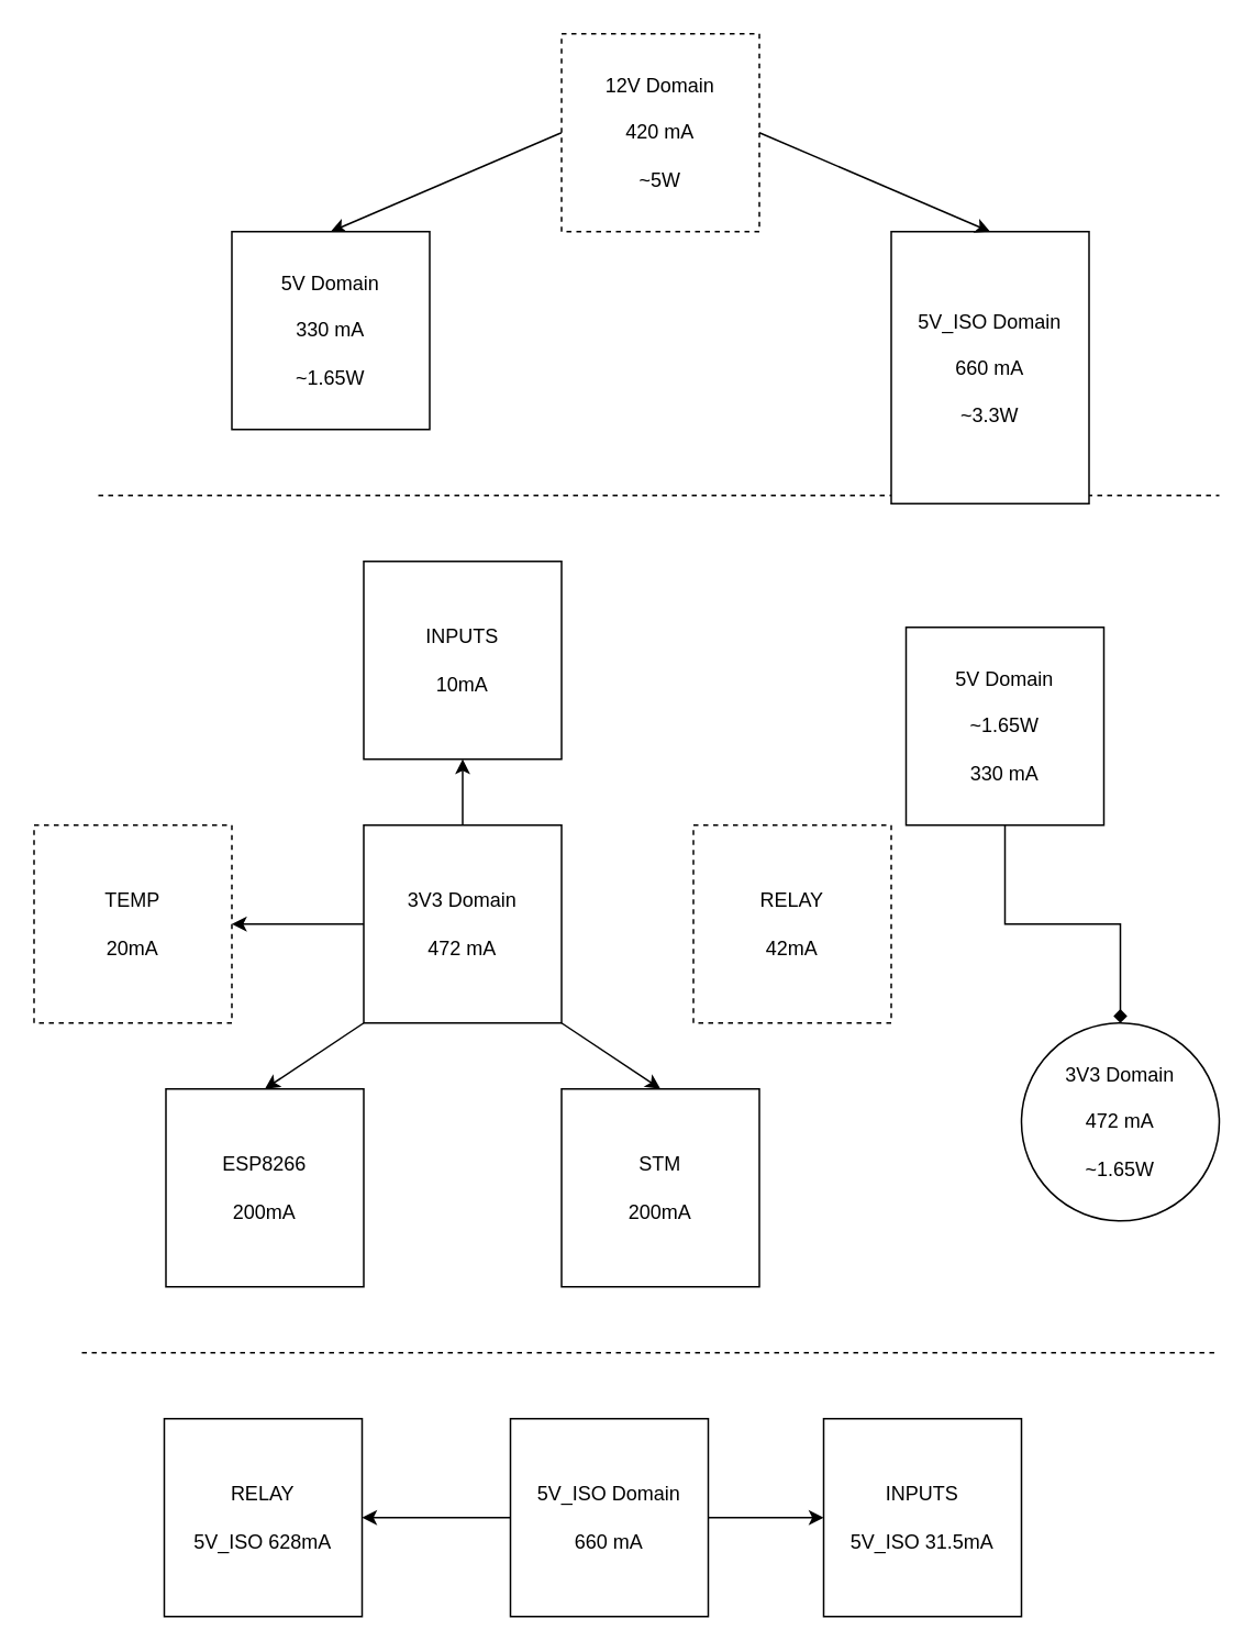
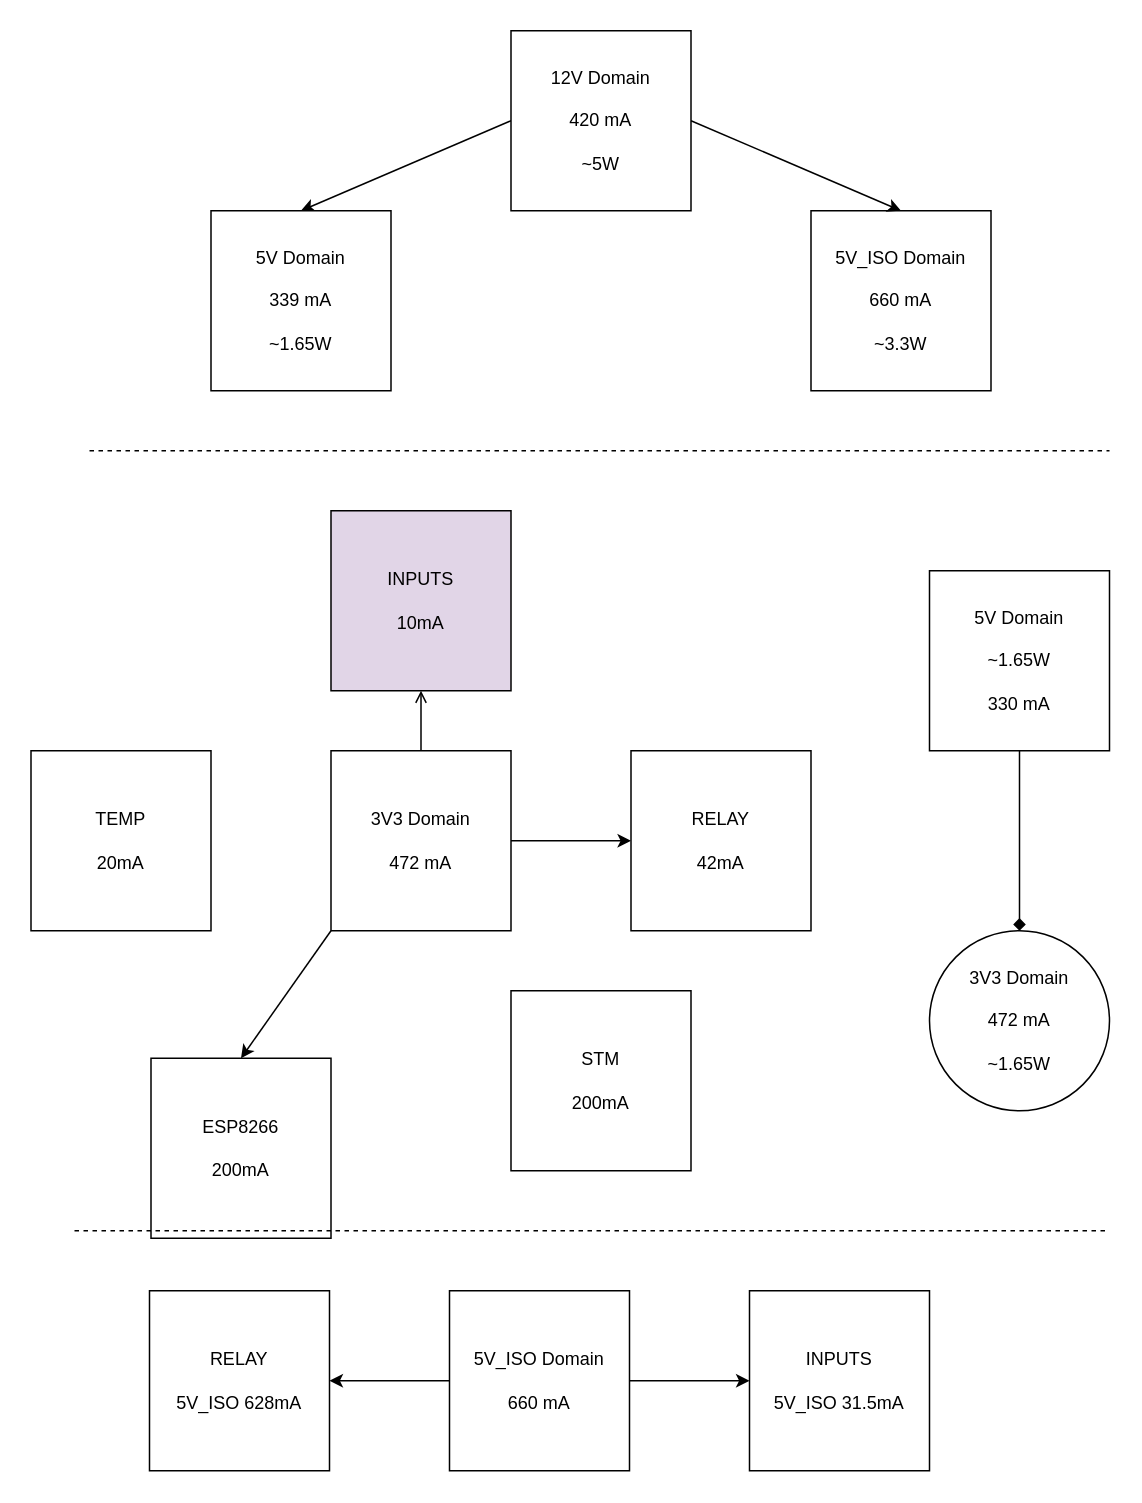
  <mxCell id="0" />
  <mxCell id="1" parent="0" />
  <mxCell id="2" value="RELAY&lt;br&gt;&lt;br&gt;5V_ISO 628mA" style="rounded=0;whiteSpace=wrap;html=1;" parent="1" vertex="1"><mxGeometry x="99" y="860" width="120" height="120" as="geometry" /></mxCell>
  <mxCell id="3" value="INPUTS&lt;br&gt;&lt;br&gt;5V_ISO 31.5mA" style="rounded=0;whiteSpace=wrap;html=1;" parent="1" vertex="1"><mxGeometry x="499" y="860" width="120" height="120" as="geometry" /></mxCell>
- <mxCell id="4" value="TEMP&lt;br&gt;&lt;br&gt;20mA" style="rounded=0;whiteSpace=wrap;html=1;dashed=1;" parent="1" vertex="1"><mxGeometry x="20" y="500" width="120" height="120" as="geometry" /></mxCell>
- <mxCell id="5" value="ESP8266&lt;br&gt;&lt;br&gt;200mA" style="rounded=0;whiteSpace=wrap;html=1;" parent="1" vertex="1"><mxGeometry x="100" y="660" width="120" height="120" as="geometry" /></mxCell>
+ <mxCell id="4" value="TEMP&lt;br&gt;&lt;br&gt;20mA" style="rounded=0;whiteSpace=wrap;html=1;" parent="1" vertex="1"><mxGeometry x="20" y="500" width="120" height="120" as="geometry" /></mxCell>
+ <mxCell id="5" value="ESP8266&lt;br&gt;&lt;br&gt;200mA" style="rounded=0;whiteSpace=wrap;html=1;" parent="1" vertex="1"><mxGeometry x="100" y="705" width="120" height="120" as="geometry" /></mxCell>
  <mxCell id="6" value="STM&lt;br&gt;&lt;br&gt;200mA" style="rounded=0;whiteSpace=wrap;html=1;" parent="1" vertex="1"><mxGeometry x="340" y="660" width="120" height="120" as="geometry" /></mxCell>
- <mxCell id="7" style="edgeStyle=orthogonalEdgeStyle;rounded=0;orthogonalLoop=1;jettySize=auto;html=1;exitX=0.5;exitY=0;exitDx=0;exitDy=0;entryX=0.5;entryY=1;entryDx=0;entryDy=0;" parent="1" source="12" target="14" edge="1"><mxGeometry relative="1" as="geometry" /></mxCell>
- <mxCell id="8" style="edgeStyle=orthogonalEdgeStyle;rounded=0;orthogonalLoop=1;jettySize=auto;html=1;exitX=0;exitY=0.5;exitDx=0;exitDy=0;entryX=1;entryY=0.5;entryDx=0;entryDy=0;" parent="1" source="12" target="4" edge="1"><mxGeometry relative="1" as="geometry" /></mxCell>
+ <mxCell id="7" style="edgeStyle=orthogonalEdgeStyle;rounded=0;orthogonalLoop=1;jettySize=auto;html=1;exitX=0.5;exitY=0;exitDx=0;exitDy=0;entryX=0.5;entryY=1;entryDx=0;entryDy=0;endArrow=open;" parent="1" source="12" target="14" edge="1"><mxGeometry relative="1" as="geometry" /></mxCell>
+ <mxCell id="9" style="edgeStyle=orthogonalEdgeStyle;rounded=0;orthogonalLoop=1;jettySize=auto;html=1;exitX=1;exitY=0.5;exitDx=0;exitDy=0;entryX=0;entryY=0.5;entryDx=0;entryDy=0;" parent="1" source="12" target="13" edge="1"><mxGeometry relative="1" as="geometry" /></mxCell>
  <mxCell id="10" style="rounded=0;orthogonalLoop=1;jettySize=auto;html=1;exitX=0;exitY=1;exitDx=0;exitDy=0;entryX=0.5;entryY=0;entryDx=0;entryDy=0;" parent="1" source="12" target="5" edge="1"><mxGeometry relative="1" as="geometry" /></mxCell>
- <mxCell id="11" style="edgeStyle=none;rounded=0;orthogonalLoop=1;jettySize=auto;html=1;exitX=1;exitY=1;exitDx=0;exitDy=0;entryX=0.5;entryY=0;entryDx=0;entryDy=0;" parent="1" source="12" target="6" edge="1"><mxGeometry relative="1" as="geometry" /></mxCell>
  <mxCell id="12" value="3V3 Domain&lt;br&gt;&lt;br&gt;472 mA&lt;br&gt;" style="rounded=0;whiteSpace=wrap;html=1;" parent="1" vertex="1"><mxGeometry x="220" y="500" width="120" height="120" as="geometry" /></mxCell>
- <mxCell id="13" value="RELAY&lt;br&gt;&lt;br&gt;42mA" style="rounded=0;whiteSpace=wrap;html=1;dashed=1;" parent="1" vertex="1"><mxGeometry x="420" y="500" width="120" height="120" as="geometry" /></mxCell>
- <mxCell id="14" value="INPUTS&lt;br&gt;&lt;br&gt;10mA" style="rounded=0;whiteSpace=wrap;html=1;" parent="1" vertex="1"><mxGeometry x="220" y="340" width="120" height="120" as="geometry" /></mxCell>
+ <mxCell id="13" value="RELAY&lt;br&gt;&lt;br&gt;42mA" style="rounded=0;whiteSpace=wrap;html=1;" parent="1" vertex="1"><mxGeometry x="420" y="500" width="120" height="120" as="geometry" /></mxCell>
+ <mxCell id="14" value="INPUTS&lt;br&gt;&lt;br&gt;10mA" style="rounded=0;whiteSpace=wrap;html=1;fillColor=#e1d5e7;" parent="1" vertex="1"><mxGeometry x="220" y="340" width="120" height="120" as="geometry" /></mxCell>
  <mxCell id="15" style="edgeStyle=none;rounded=0;orthogonalLoop=1;jettySize=auto;html=1;exitX=0;exitY=0.5;exitDx=0;exitDy=0;entryX=1;entryY=0.5;entryDx=0;entryDy=0;" parent="1" source="17" target="2" edge="1"><mxGeometry relative="1" as="geometry" /></mxCell>
  <mxCell id="16" style="edgeStyle=none;rounded=0;orthogonalLoop=1;jettySize=auto;html=1;exitX=1;exitY=0.5;exitDx=0;exitDy=0;entryX=0;entryY=0.5;entryDx=0;entryDy=0;" parent="1" source="17" target="3" edge="1"><mxGeometry relative="1" as="geometry" /></mxCell>
- <mxCell id="17" value="5V_ISO Domain&lt;br&gt;&lt;br&gt;660 mA" style="rounded=0;whiteSpace=wrap;html=1;" parent="1" vertex="1"><mxGeometry x="309" y="860" width="120" height="120" as="geometry" /></mxCell>
+ <mxCell id="17" value="5V_ISO Domain&lt;br&gt;&lt;br&gt;660 mA" style="rounded=0;whiteSpace=wrap;html=1;" parent="1" vertex="1"><mxGeometry x="299" y="860" width="120" height="120" as="geometry" /></mxCell>
  <mxCell id="18" value="3V3 Domain&lt;br&gt;&lt;br&gt;472 mA&lt;br&gt;&lt;br&gt;~1.65W" style="ellipse;whiteSpace=wrap;html=1;" parent="1" vertex="1"><mxGeometry x="619" y="620" width="120" height="120" as="geometry" /></mxCell>
  <mxCell id="19" value="" style="endArrow=none;dashed=1;html=1;rounded=0;" parent="1" edge="1"><mxGeometry width="50" height="50" relative="1" as="geometry"><mxPoint x="59" y="300" as="sourcePoint" /><mxPoint x="739" y="300" as="targetPoint" /></mxGeometry></mxCell>
  <mxCell id="20" value="" style="endArrow=none;dashed=1;html=1;rounded=0;" parent="1" edge="1"><mxGeometry width="50" height="50" relative="1" as="geometry"><mxPoint x="49" y="820" as="sourcePoint" /><mxPoint x="739" y="820" as="targetPoint" /></mxGeometry></mxCell>
- <mxCell id="21" value="5V_ISO Domain&lt;br&gt;&lt;br&gt;660 mA&lt;br&gt;&lt;br&gt;~3.3W" style="rounded=0;whiteSpace=wrap;html=1;" parent="1" vertex="1"><mxGeometry x="540" y="140" width="120" height="165" as="geometry" /></mxCell>
+ <mxCell id="21" value="5V_ISO Domain&lt;br&gt;&lt;br&gt;660 mA&lt;br&gt;&lt;br&gt;~3.3W" style="rounded=0;whiteSpace=wrap;html=1;" parent="1" vertex="1"><mxGeometry x="540" y="140" width="120" height="120" as="geometry" /></mxCell>
  <mxCell id="22" style="edgeStyle=none;rounded=0;orthogonalLoop=1;jettySize=auto;html=1;exitX=0;exitY=0.5;exitDx=0;exitDy=0;entryX=0.5;entryY=0;entryDx=0;entryDy=0;" parent="1" source="24" target="27" edge="1"><mxGeometry relative="1" as="geometry" /></mxCell>
  <mxCell id="23" style="edgeStyle=none;rounded=0;orthogonalLoop=1;jettySize=auto;html=1;exitX=1;exitY=0.5;exitDx=0;exitDy=0;entryX=0.5;entryY=0;entryDx=0;entryDy=0;" parent="1" source="24" target="21" edge="1"><mxGeometry relative="1" as="geometry" /></mxCell>
- <mxCell id="24" value="12V Domain&lt;br&gt;&lt;br&gt;420 mA&lt;br&gt;&lt;br&gt;~5W" style="rounded=0;whiteSpace=wrap;html=1;dashed=1;" parent="1" vertex="1"><mxGeometry x="340" y="20" width="120" height="120" as="geometry" /></mxCell>
+ <mxCell id="24" value="12V Domain&lt;br&gt;&lt;br&gt;420 mA&lt;br&gt;&lt;br&gt;~5W" style="rounded=0;whiteSpace=wrap;html=1;" parent="1" vertex="1"><mxGeometry x="340" y="20" width="120" height="120" as="geometry" /></mxCell>
  <mxCell id="25" style="edgeStyle=orthogonalEdgeStyle;rounded=0;orthogonalLoop=1;jettySize=auto;html=1;exitX=0.5;exitY=1;exitDx=0;exitDy=0;entryX=0.5;entryY=0;entryDx=0;entryDy=0;endArrow=diamond;" parent="1" source="26" target="18" edge="1"><mxGeometry relative="1" as="geometry" /></mxCell>
- <mxCell id="26" value="5V Domain&lt;br&gt;&lt;br&gt;~1.65W&lt;br&gt;&lt;br&gt;330 mA" style="rounded=0;whiteSpace=wrap;html=1;" parent="1" vertex="1"><mxGeometry x="549" y="380" width="120" height="120" as="geometry" /></mxCell>
- <mxCell id="27" value="5V Domain&lt;br&gt;&lt;br&gt;330 mA&lt;br&gt;&lt;br&gt;~1.65W" style="rounded=0;whiteSpace=wrap;html=1;" parent="1" vertex="1"><mxGeometry x="140" y="140" width="120" height="120" as="geometry" /></mxCell>
+ <mxCell id="26" value="5V Domain&lt;br&gt;&lt;br&gt;~1.65W&lt;br&gt;&lt;br&gt;330 mA" style="rounded=0;whiteSpace=wrap;html=1;" parent="1" vertex="1"><mxGeometry x="619" y="380" width="120" height="120" as="geometry" /></mxCell>
+ <mxCell id="27" value="5V Domain&lt;br&gt;&lt;br&gt;339 mA&lt;br&gt;&lt;br&gt;~1.65W" style="rounded=0;whiteSpace=wrap;html=1;" parent="1" vertex="1"><mxGeometry x="140" y="140" width="120" height="120" as="geometry" /></mxCell>
